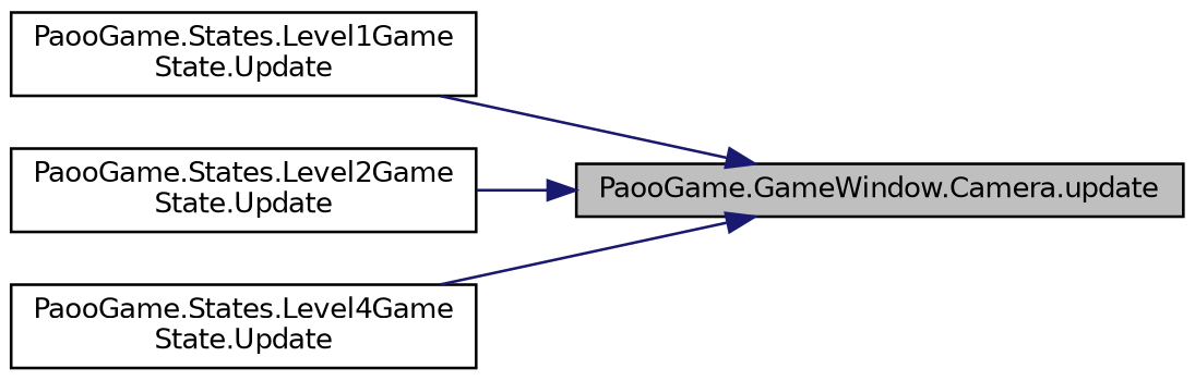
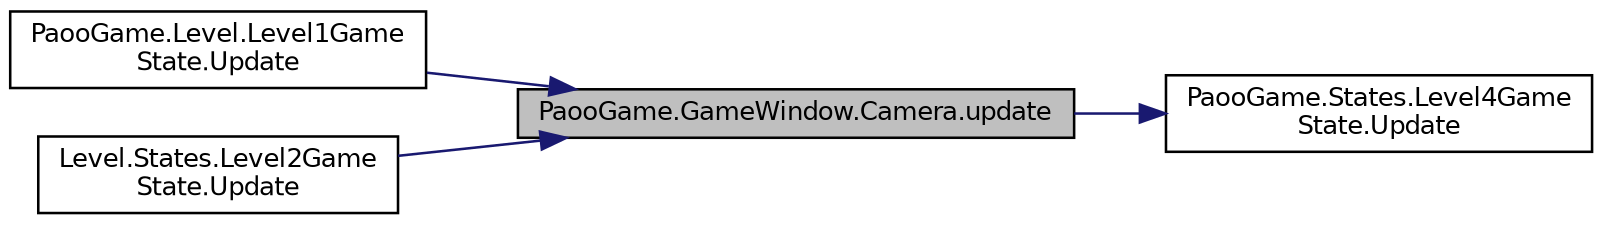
  digraph {
    rankdir=RL
    node [color=black fillcolor=white fontname=Helvetica fontsize=10 shape=record style=filled]
    edge [color=midnightblue dir=back fontname=Helvetica fontsize=10 labelfontname=Helvetica labelfontsize=10 style=solid]
    n1 [fillcolor=grey75 fontcolor=black height=0.2 label="PaooGame.GameWindow.Camera.update" width=0.4]
-   n2 [height=0.2 label="PaooGame.States.Level1Game\lState.Update" width=0.4]
-   n3 [height=0.2 label="PaooGame.States.Level2Game\lState.Update" width=0.4]
+   n2 [height=0.2 label="PaooGame.Level.Level1Game\lState.Update" width=0.4]
+   n3 [height=0.2 label="Level.States.Level2Game\lState.Update" width=0.4]
    n4 [height=0.2 label="PaooGame.States.Level4Game\lState.Update" width=0.4]
    n1 -> n2
    n1 -> n3
-   n1 -> n4
+   n4 -> n1
  }
